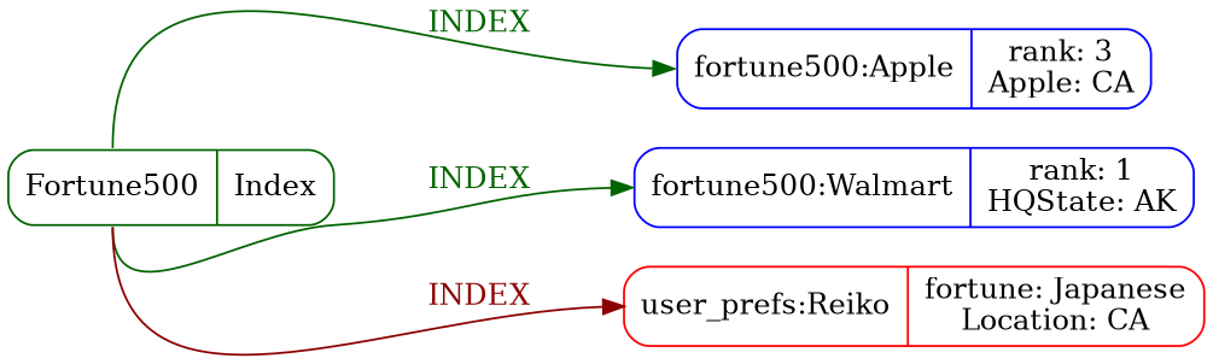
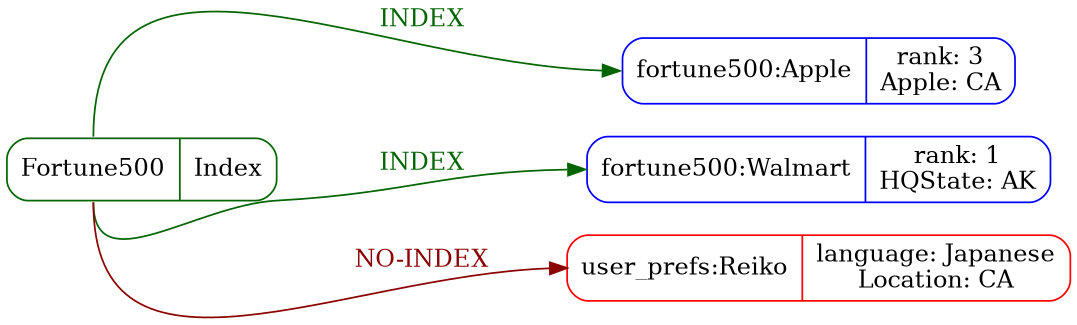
  digraph {
    rankdir=LR
    ranksep=1.25
    node [color=Blue shape=Mrecord]
    edge [color=darkgreen fontcolor=darkgreen headport=f0 style=solid tailport=f0]
    n1 [label="{<f0> fortune500:Apple|<f1> rank: 3\nApple: CA}"]
    n2 [label="{<f0> fortune500:Walmart|<f1> rank: 1\nHQState: AK}"]
-   n3 [color=Red label="{<f0> user_prefs:Reiko|<f1> fortune: Japanese\nLocation: CA}"]
+   n3 [color=Red label="{<f0> user_prefs:Reiko|<f1> language: Japanese\nLocation: CA}"]
    n4 [color=darkgreen label="{<f0> Fortune500|<f1> Index}"]
    n4 -> n1 [label=INDEX]
    n4 -> n2 [label=INDEX]
-   n4 -> n3 [color=darkred fontcolor=darkred label=INDEX]
+   n4 -> n3 [color=darkred fontcolor=darkred label="NO-INDEX"]
  }
